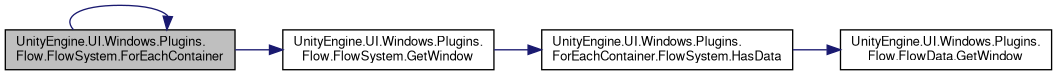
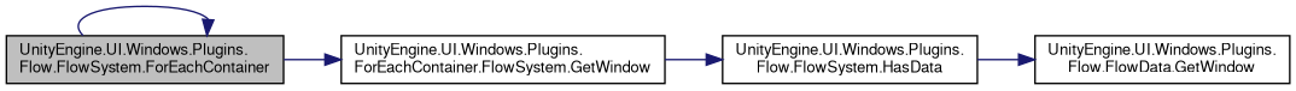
  digraph {
    rankdir=LR
    node [color=black fillcolor=white fontname=FreeSans fontsize=10 shape=record style=filled]
    edge [color=midnightblue fontname=FreeSans fontsize=10 labelfontname=FreeSans labelfontsize=10 style=solid]
    n1 [fillcolor=grey75 fontcolor=black height=0.2 label="UnityEngine.UI.Windows.Plugins.\lFlow.FlowSystem.ForEachContainer" width=0.4]
-   n2 [height=0.2 label="UnityEngine.UI.Windows.Plugins.\lFlow.FlowSystem.GetWindow" width=0.4]
-   n3 [height=0.2 label="UnityEngine.UI.Windows.Plugins.\lForEachContainer.FlowSystem.HasData" width=0.4]
+   n2 [height=0.2 label="UnityEngine.UI.Windows.Plugins.\lForEachContainer.FlowSystem.GetWindow" width=0.4]
+   n3 [height=0.2 label="UnityEngine.UI.Windows.Plugins.\lFlow.FlowSystem.HasData" width=0.4]
    n4 [height=0.2 label="UnityEngine.UI.Windows.Plugins.\lFlow.FlowData.GetWindow" width=0.4]
    n1 -> n1
    n1 -> n2
    n2 -> n3
    n3 -> n4
  }
